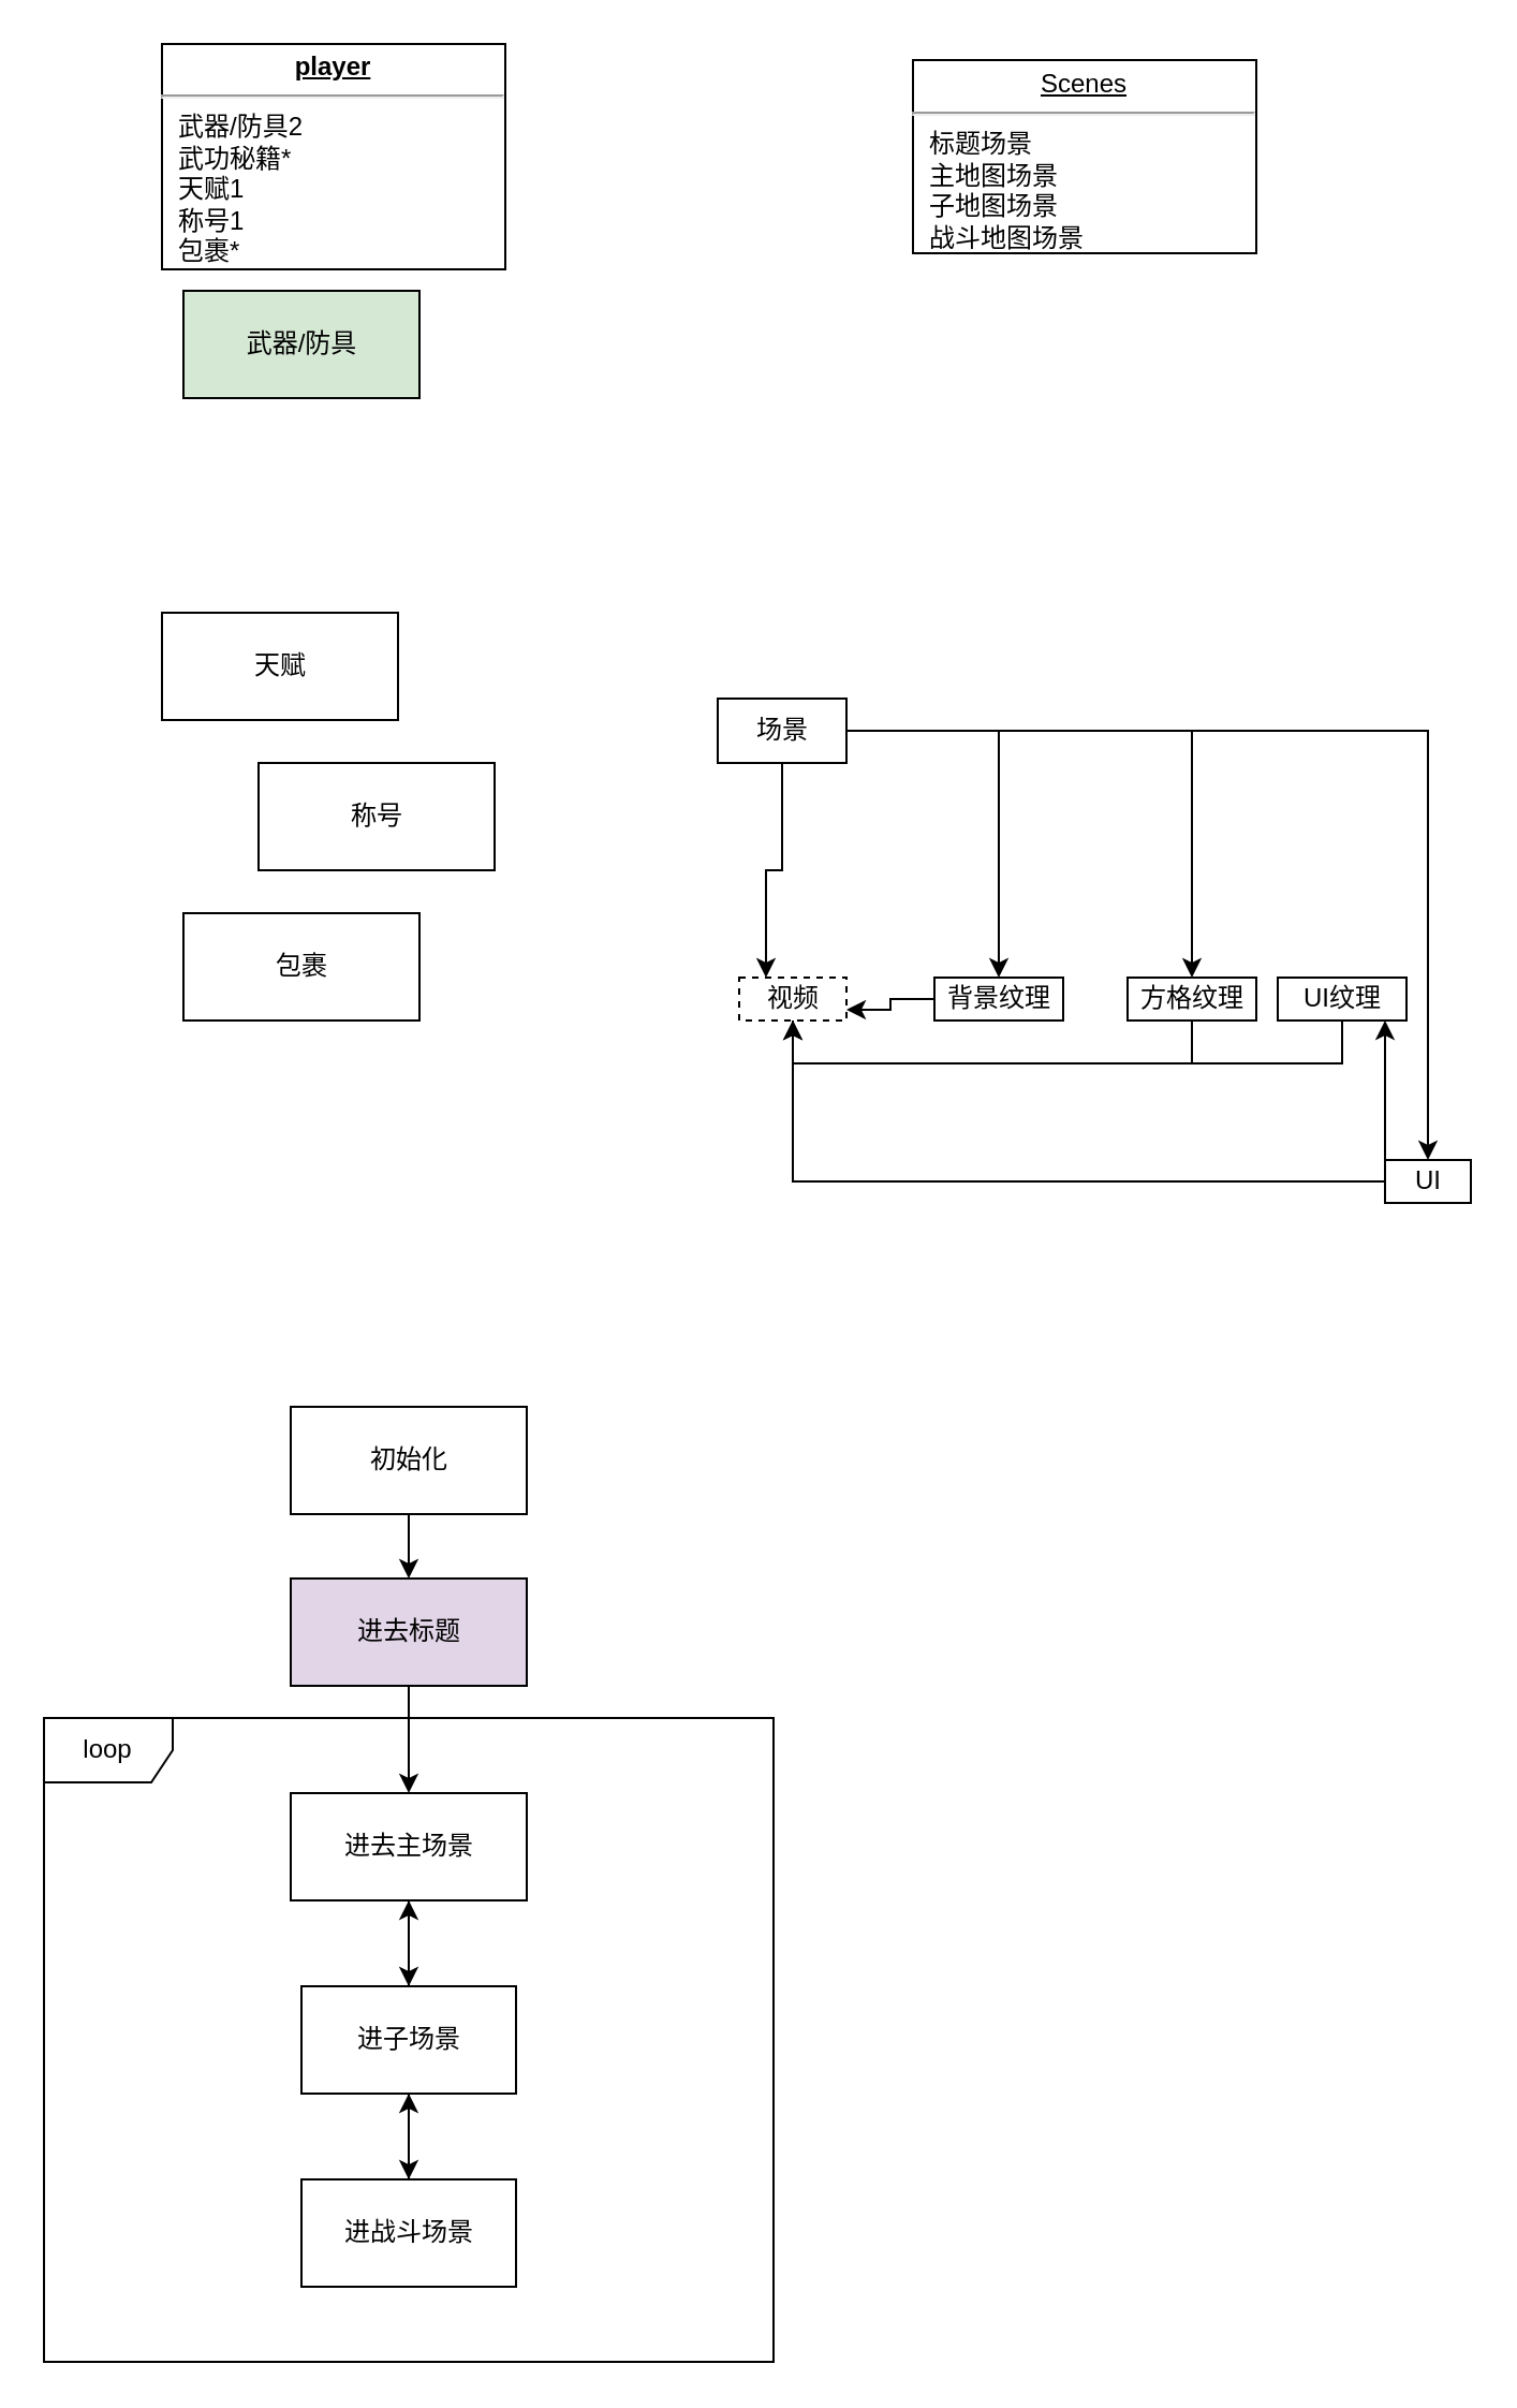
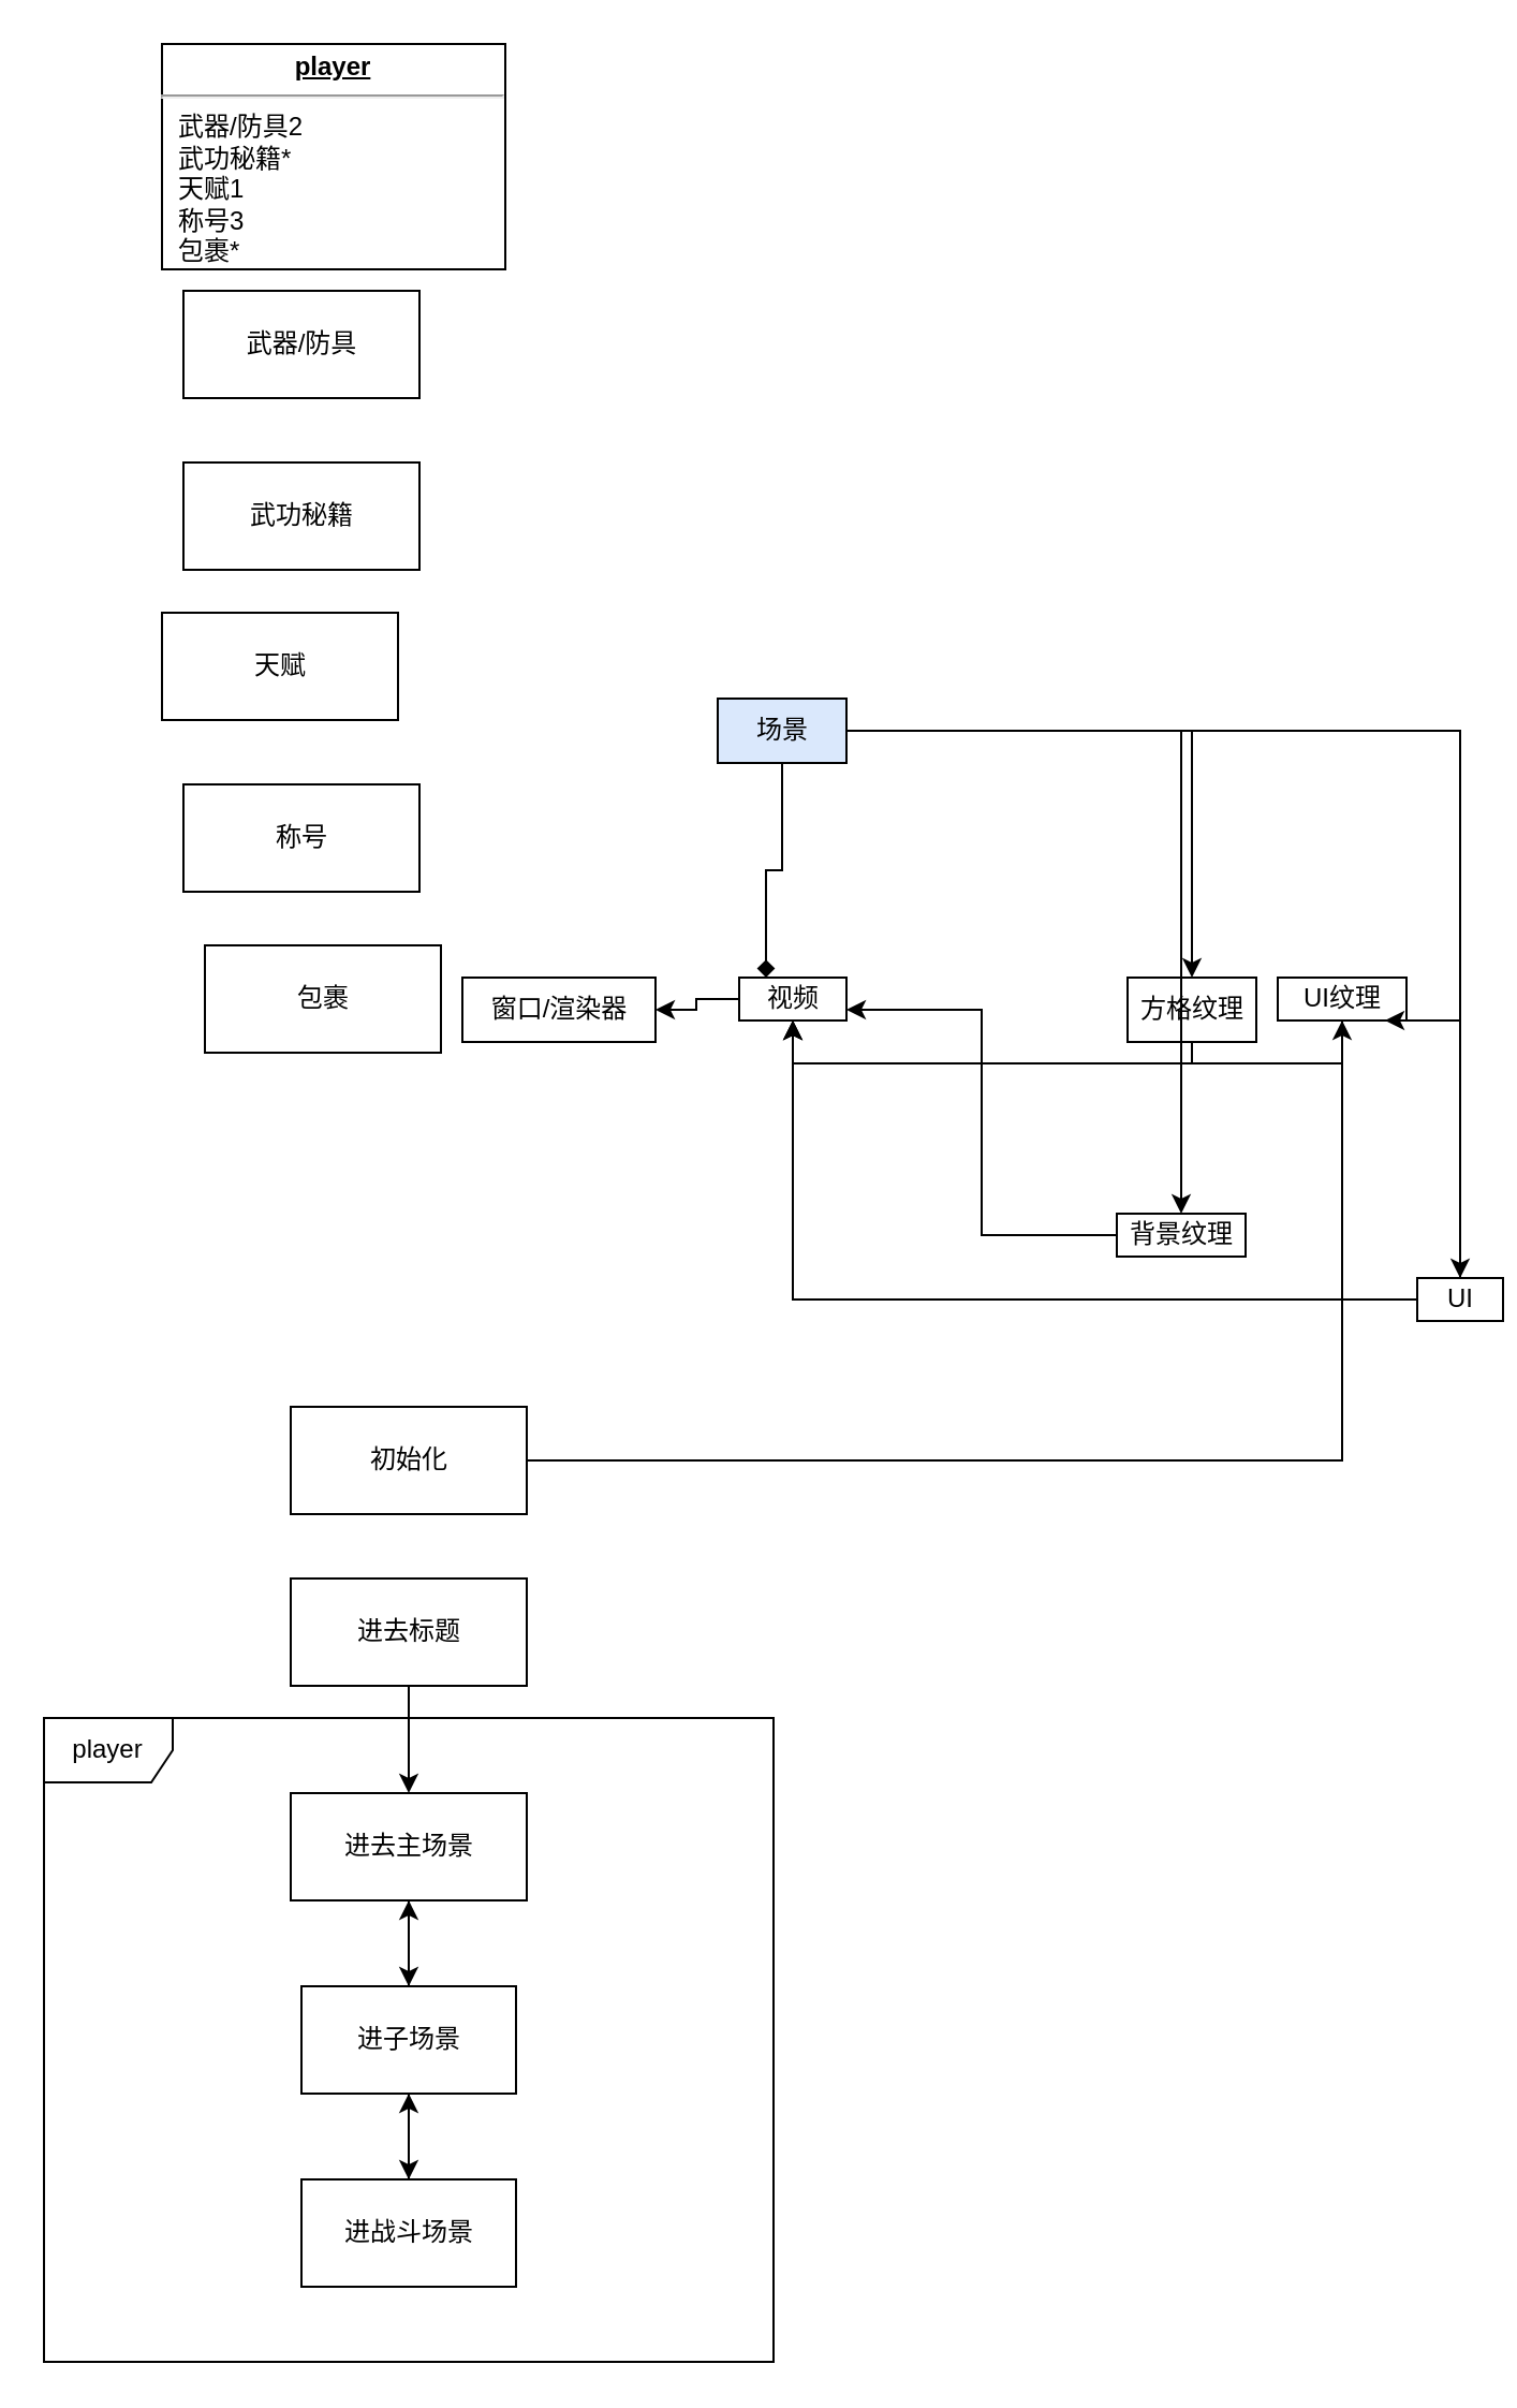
  <mxCell id="0" />
  <mxCell id="1" parent="0" />
- <mxCell id="2" value="武器/防具" style="html=1;fillColor=#d5e8d4;" parent="1" vertex="1"><mxGeometry x="85" y="135" width="110" height="50" as="geometry" /></mxCell>
- <mxCell id="4" value="&lt;p style=&quot;margin: 0px ; margin-top: 4px ; text-align: center ; text-decoration: underline&quot;&gt;&lt;b&gt;player&lt;/b&gt;&lt;/p&gt;&lt;hr&gt;&lt;p style=&quot;margin: 0px ; margin-left: 8px&quot;&gt;武器/防具2&lt;br&gt;武功秘籍*&lt;br&gt;天赋1&lt;/p&gt;&lt;p style=&quot;margin: 0px ; margin-left: 8px&quot;&gt;称号1&lt;/p&gt;&lt;p style=&quot;margin: 0px ; margin-left: 8px&quot;&gt;包裹*&lt;/p&gt;" style="verticalAlign=top;align=left;overflow=fill;fontSize=12;fontFamily=Helvetica;html=1;" parent="1" vertex="1"><mxGeometry x="75" y="20" width="160" height="105" as="geometry" /></mxCell>
- <mxCell id="5" value="包裹" style="html=1;" parent="1" vertex="1"><mxGeometry x="85" y="425" width="110" height="50" as="geometry" /></mxCell>
+ <mxCell id="2" value="武器/防具" style="html=1;" parent="1" vertex="1"><mxGeometry x="85" y="135" width="110" height="50" as="geometry" /></mxCell>
+ <mxCell id="3" value="武功秘籍" style="html=1;" parent="1" vertex="1"><mxGeometry x="85" y="215" width="110" height="50" as="geometry" /></mxCell>
+ <mxCell id="4" value="&lt;p style=&quot;margin: 0px ; margin-top: 4px ; text-align: center ; text-decoration: underline&quot;&gt;&lt;b&gt;player&lt;/b&gt;&lt;/p&gt;&lt;hr&gt;&lt;p style=&quot;margin: 0px ; margin-left: 8px&quot;&gt;武器/防具2&lt;br&gt;武功秘籍*&lt;br&gt;天赋1&lt;/p&gt;&lt;p style=&quot;margin: 0px ; margin-left: 8px&quot;&gt;称号3&lt;/p&gt;&lt;p style=&quot;margin: 0px ; margin-left: 8px&quot;&gt;包裹*&lt;/p&gt;" style="verticalAlign=top;align=left;overflow=fill;fontSize=12;fontFamily=Helvetica;html=1;" parent="1" vertex="1"><mxGeometry x="75" y="20" width="160" height="105" as="geometry" /></mxCell>
+ <mxCell id="5" value="包裹" style="html=1;" parent="1" vertex="1"><mxGeometry x="95" y="440" width="110" height="50" as="geometry" /></mxCell>
  <mxCell id="6" value="天赋" style="html=1;" parent="1" vertex="1"><mxGeometry x="75" y="285" width="110" height="50" as="geometry" /></mxCell>
- <mxCell id="7" value="称号" style="html=1;" parent="1" vertex="1"><mxGeometry x="120" y="355" width="110" height="50" as="geometry" /></mxCell>
- <mxCell id="8" value="&lt;p style=&quot;margin: 0px ; margin-top: 4px ; text-align: center ; text-decoration: underline&quot;&gt;Scenes&lt;br&gt;&lt;/p&gt;&lt;hr&gt;&lt;p style=&quot;margin: 0px ; margin-left: 8px&quot;&gt;标题场景&lt;/p&gt;&lt;p style=&quot;margin: 0px ; margin-left: 8px&quot;&gt;主地图场景&lt;/p&gt;&lt;p style=&quot;margin: 0px ; margin-left: 8px&quot;&gt;子地图场景&lt;/p&gt;&lt;p style=&quot;margin: 0px ; margin-left: 8px&quot;&gt;战斗地图场景&lt;/p&gt;" style="verticalAlign=top;align=left;overflow=fill;fontSize=12;fontFamily=Helvetica;html=1;" parent="1" vertex="1"><mxGeometry x="425" y="27.5" width="160" height="90" as="geometry" /></mxCell>
- <mxCell id="9" style="edgeStyle=orthogonalEdgeStyle;rounded=0;orthogonalLoop=1;jettySize=auto;html=1;entryX=0.5;entryY=0;entryDx=0;entryDy=0;" parent="1" source="10" target="12" edge="1"><mxGeometry relative="1" as="geometry" /></mxCell>
+ <mxCell id="7" value="称号" style="html=1;" parent="1" vertex="1"><mxGeometry x="85" y="365" width="110" height="50" as="geometry" /></mxCell>
+ <mxCell id="9" style="edgeStyle=orthogonalEdgeStyle;rounded=0;orthogonalLoop=1;jettySize=auto;html=1;" parent="1" source="10" target="29" edge="1"><mxGeometry relative="1" as="geometry" /></mxCell>
  <mxCell id="10" value="初始化" style="html=1;" parent="1" vertex="1"><mxGeometry x="135" y="655" width="110" height="50" as="geometry" /></mxCell>
  <mxCell id="11" style="edgeStyle=orthogonalEdgeStyle;rounded=0;orthogonalLoop=1;jettySize=auto;html=1;entryX=0.5;entryY=0;entryDx=0;entryDy=0;" parent="1" source="12" target="14" edge="1"><mxGeometry relative="1" as="geometry" /></mxCell>
- <mxCell id="12" value="进去标题" style="html=1;fillColor=#e1d5e7;" parent="1" vertex="1"><mxGeometry x="135" y="735" width="110" height="50" as="geometry" /></mxCell>
+ <mxCell id="12" value="进去标题" style="html=1;" parent="1" vertex="1"><mxGeometry x="135" y="735" width="110" height="50" as="geometry" /></mxCell>
  <mxCell id="13" style="edgeStyle=orthogonalEdgeStyle;rounded=0;orthogonalLoop=1;jettySize=auto;html=1;entryX=0.5;entryY=0;entryDx=0;entryDy=0;" parent="1" source="14" target="17" edge="1"><mxGeometry relative="1" as="geometry" /></mxCell>
  <mxCell id="14" value="进去主场景" style="html=1;" parent="1" vertex="1"><mxGeometry x="135" y="835" width="110" height="50" as="geometry" /></mxCell>
  <mxCell id="15" style="edgeStyle=orthogonalEdgeStyle;rounded=0;orthogonalLoop=1;jettySize=auto;html=1;" parent="1" source="17" edge="1"><mxGeometry relative="1" as="geometry"><mxPoint x="190" y="885" as="targetPoint" /></mxGeometry></mxCell>
  <mxCell id="16" style="edgeStyle=orthogonalEdgeStyle;rounded=0;orthogonalLoop=1;jettySize=auto;html=1;entryX=0.5;entryY=0;entryDx=0;entryDy=0;" parent="1" source="17" target="19" edge="1"><mxGeometry relative="1" as="geometry" /></mxCell>
  <mxCell id="17" value="进子场景" style="html=1;" parent="1" vertex="1"><mxGeometry x="140" y="925" width="100" height="50" as="geometry" /></mxCell>
  <mxCell id="18" style="edgeStyle=orthogonalEdgeStyle;rounded=0;orthogonalLoop=1;jettySize=auto;html=1;entryX=0.5;entryY=1;entryDx=0;entryDy=0;" parent="1" source="19" target="17" edge="1"><mxGeometry relative="1" as="geometry" /></mxCell>
  <mxCell id="19" value="进战斗场景" style="html=1;" parent="1" vertex="1"><mxGeometry x="140" y="1015" width="100" height="50" as="geometry" /></mxCell>
- <mxCell id="20" value="loop" style="shape=umlFrame;whiteSpace=wrap;html=1;" parent="1" vertex="1"><mxGeometry x="20" y="800" width="340" height="300" as="geometry" /></mxCell>
- <mxCell id="23" value="视频" style="html=1;dashed=1;" vertex="1" parent="1"><mxGeometry x="344" y="455" width="50" height="20" as="geometry" /></mxCell>
+ <mxCell id="20" value="player" style="shape=umlFrame;whiteSpace=wrap;html=1;" parent="1" vertex="1"><mxGeometry x="20" y="800" width="340" height="300" as="geometry" /></mxCell>
+ <mxCell id="21" value="窗口/渲染器" style="html=1;" vertex="1" parent="1"><mxGeometry x="215" y="455" width="90" height="30" as="geometry" /></mxCell>
+ <mxCell id="22" style="edgeStyle=orthogonalEdgeStyle;rounded=0;orthogonalLoop=1;jettySize=auto;html=1;entryX=1;entryY=0.5;entryDx=0;entryDy=0;" edge="1" parent="1" source="23" target="21"><mxGeometry relative="1" as="geometry" /></mxCell>
+ <mxCell id="23" value="视频" style="html=1;" vertex="1" parent="1"><mxGeometry x="344" y="455" width="50" height="20" as="geometry" /></mxCell>
  <mxCell id="24" style="edgeStyle=orthogonalEdgeStyle;rounded=0;orthogonalLoop=1;jettySize=auto;html=1;entryX=1;entryY=0.75;entryDx=0;entryDy=0;" edge="1" parent="1" source="25" target="23"><mxGeometry relative="1" as="geometry" /></mxCell>
- <mxCell id="25" value="背景纹理" style="html=1;" vertex="1" parent="1"><mxGeometry x="435" y="455" width="60" height="20" as="geometry" /></mxCell>
+ <mxCell id="25" value="背景纹理" style="html=1;" vertex="1" parent="1"><mxGeometry x="520" y="565" width="60" height="20" as="geometry" /></mxCell>
  <mxCell id="26" style="edgeStyle=orthogonalEdgeStyle;rounded=0;orthogonalLoop=1;jettySize=auto;html=1;entryX=0.5;entryY=1;entryDx=0;entryDy=0;" edge="1" parent="1" source="27" target="23"><mxGeometry relative="1" as="geometry"><Array as="points"><mxPoint x="555" y="495" /><mxPoint x="369" y="495" /></Array></mxGeometry></mxCell>
- <mxCell id="27" value="方格纹理" style="html=1;" vertex="1" parent="1"><mxGeometry x="525" y="455" width="60" height="20" as="geometry" /></mxCell>
- <mxCell id="28" style="edgeStyle=orthogonalEdgeStyle;rounded=0;orthogonalLoop=1;jettySize=auto;html=1;entryX=0.5;entryY=1;entryDx=0;entryDy=0;endArrow=none;" edge="1" parent="1" source="29" target="23"><mxGeometry relative="1" as="geometry"><Array as="points"><mxPoint x="625" y="495" /><mxPoint x="369" y="495" /></Array></mxGeometry></mxCell>
+ <mxCell id="27" value="方格纹理" style="html=1;" vertex="1" parent="1"><mxGeometry x="525" y="455" width="60" height="30" as="geometry" /></mxCell>
+ <mxCell id="28" style="edgeStyle=orthogonalEdgeStyle;rounded=0;orthogonalLoop=1;jettySize=auto;html=1;entryX=0.5;entryY=1;entryDx=0;entryDy=0;" edge="1" parent="1" source="29" target="23"><mxGeometry relative="1" as="geometry"><Array as="points"><mxPoint x="625" y="495" /><mxPoint x="369" y="495" /></Array></mxGeometry></mxCell>
  <mxCell id="29" value="UI纹理" style="html=1;" vertex="1" parent="1"><mxGeometry x="595" y="455" width="60" height="20" as="geometry" /></mxCell>
  <mxCell id="30" style="edgeStyle=orthogonalEdgeStyle;rounded=0;orthogonalLoop=1;jettySize=auto;html=1;entryX=0.5;entryY=0;entryDx=0;entryDy=0;" edge="1" parent="1" source="34" target="37"><mxGeometry relative="1" as="geometry" /></mxCell>
- <mxCell id="31" style="edgeStyle=orthogonalEdgeStyle;rounded=0;orthogonalLoop=1;jettySize=auto;html=1;entryX=0.25;entryY=0;entryDx=0;entryDy=0;" edge="1" parent="1" source="34" target="23"><mxGeometry relative="1" as="geometry" /></mxCell>
+ <mxCell id="31" style="edgeStyle=orthogonalEdgeStyle;rounded=0;orthogonalLoop=1;jettySize=auto;html=1;entryX=0.25;entryY=0;entryDx=0;entryDy=0;endArrow=diamond;" edge="1" parent="1" source="34" target="23"><mxGeometry relative="1" as="geometry" /></mxCell>
  <mxCell id="32" style="edgeStyle=orthogonalEdgeStyle;rounded=0;orthogonalLoop=1;jettySize=auto;html=1;entryX=0.5;entryY=0;entryDx=0;entryDy=0;" edge="1" parent="1" source="34" target="25"><mxGeometry relative="1" as="geometry" /></mxCell>
  <mxCell id="33" style="edgeStyle=orthogonalEdgeStyle;rounded=0;orthogonalLoop=1;jettySize=auto;html=1;entryX=0.5;entryY=0;entryDx=0;entryDy=0;" edge="1" parent="1" source="34" target="27"><mxGeometry relative="1" as="geometry" /></mxCell>
- <mxCell id="34" value="场景" style="html=1;" vertex="1" parent="1"><mxGeometry x="334" y="325" width="60" height="30" as="geometry" /></mxCell>
+ <mxCell id="34" value="场景" style="html=1;fillColor=#dae8fc;" vertex="1" parent="1"><mxGeometry x="334" y="325" width="60" height="30" as="geometry" /></mxCell>
  <mxCell id="35" style="edgeStyle=orthogonalEdgeStyle;rounded=0;orthogonalLoop=1;jettySize=auto;html=1;entryX=0.5;entryY=1;entryDx=0;entryDy=0;" edge="1" parent="1" source="37" target="23"><mxGeometry relative="1" as="geometry" /></mxCell>
  <mxCell id="36" style="edgeStyle=orthogonalEdgeStyle;rounded=0;orthogonalLoop=1;jettySize=auto;html=1;" edge="1" parent="1" source="37"><mxGeometry relative="1" as="geometry"><mxPoint x="645" y="475" as="targetPoint" /><Array as="points"><mxPoint x="645" y="475" /></Array></mxGeometry></mxCell>
- <mxCell id="37" value="UI" style="html=1;" vertex="1" parent="1"><mxGeometry x="645" y="540" width="40" height="20" as="geometry" /></mxCell>
+ <mxCell id="37" value="UI" style="html=1;" vertex="1" parent="1"><mxGeometry x="660" y="595" width="40" height="20" as="geometry" /></mxCell>
